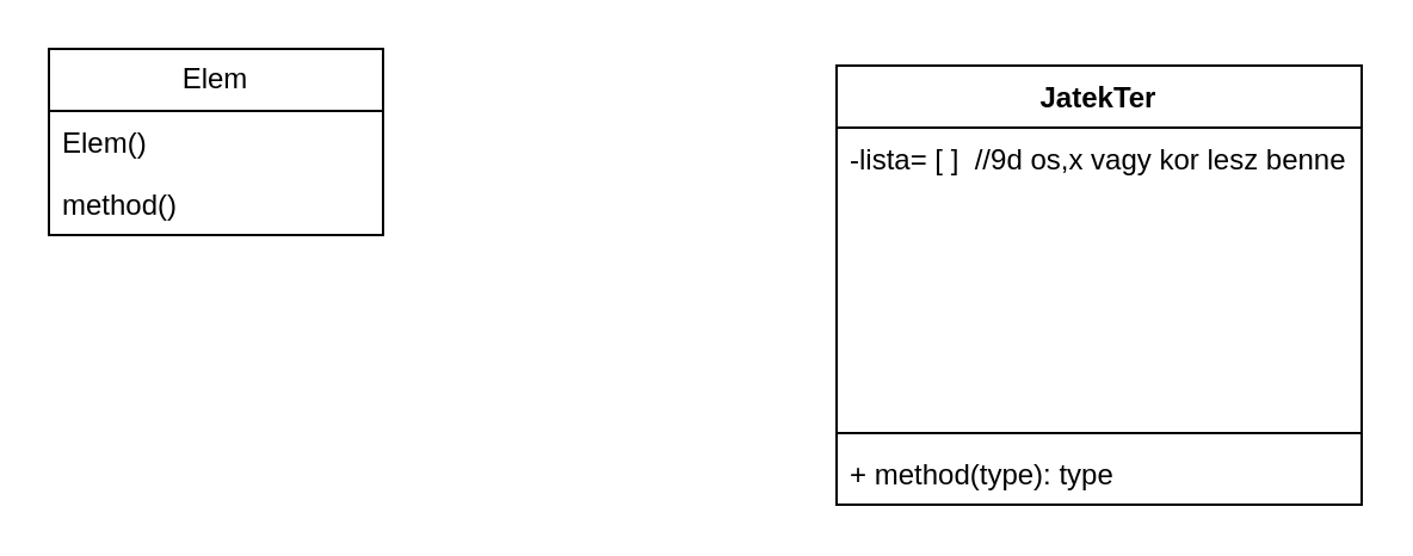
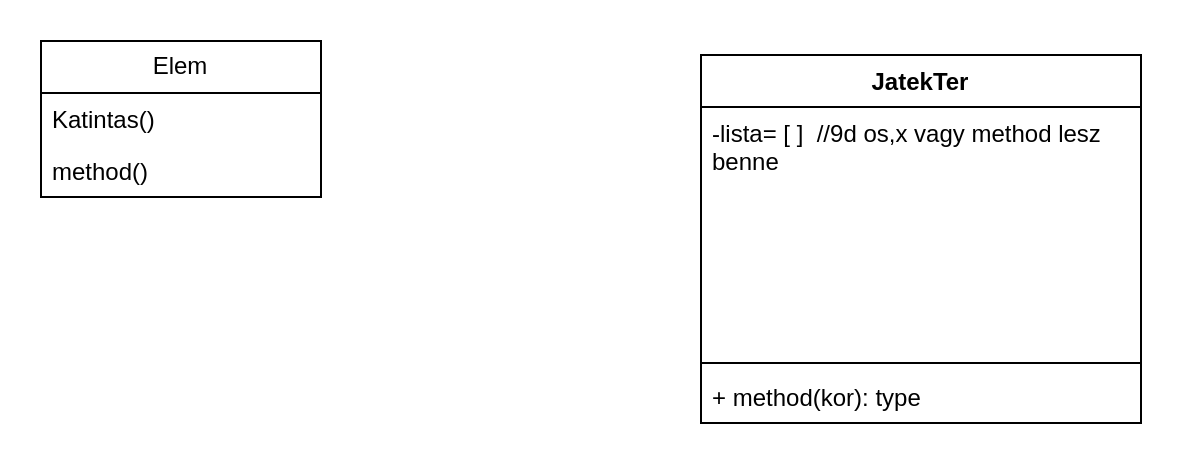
  <mxCell id="0" />
  <mxCell id="1" parent="0" />
  <mxCell id="2" value="Elem" style="swimlane;fontStyle=0;childLayout=stackLayout;horizontal=1;startSize=26;fillColor=none;horizontalStack=0;resizeParent=1;resizeParentMax=0;resizeLast=0;collapsible=1;marginBottom=0;whiteSpace=wrap;html=1;" vertex="1" parent="1"><mxGeometry x="20" y="20" width="140" height="78" as="geometry" /></mxCell>
- <mxCell id="3" value="Elem()" style="text;strokeColor=none;fillColor=none;align=left;verticalAlign=top;spacingLeft=4;spacingRight=4;overflow=hidden;rotatable=0;points=[[0,0.5],[1,0.5]];portConstraint=eastwest;whiteSpace=wrap;html=1;" vertex="1" parent="2"><mxGeometry y="26" width="140" height="26" as="geometry" /></mxCell>
+ <mxCell id="3" value="Katintas()" style="text;strokeColor=none;fillColor=none;align=left;verticalAlign=top;spacingLeft=4;spacingRight=4;overflow=hidden;rotatable=0;points=[[0,0.5],[1,0.5]];portConstraint=eastwest;whiteSpace=wrap;html=1;" vertex="1" parent="2"><mxGeometry y="26" width="140" height="26" as="geometry" /></mxCell>
  <mxCell id="4" value="method()" style="text;strokeColor=none;fillColor=none;align=left;verticalAlign=top;spacingLeft=4;spacingRight=4;overflow=hidden;rotatable=0;points=[[0,0.5],[1,0.5]];portConstraint=eastwest;whiteSpace=wrap;html=1;" vertex="1" parent="2"><mxGeometry y="52" width="140" height="26" as="geometry" /></mxCell>
  <mxCell id="5" value="JatekTer" style="swimlane;fontStyle=1;align=center;verticalAlign=top;childLayout=stackLayout;horizontal=1;startSize=26;horizontalStack=0;resizeParent=1;resizeParentMax=0;resizeLast=0;collapsible=1;marginBottom=0;whiteSpace=wrap;html=1;" vertex="1" parent="1"><mxGeometry x="350" y="27" width="220" height="184" as="geometry" /></mxCell>
- <mxCell id="6" value="-lista= [ ]&amp;nbsp; //9d os,x vagy kor lesz benne&lt;div&gt;&lt;br&gt;&lt;div&gt;&lt;br&gt;&lt;/div&gt;&lt;/div&gt;" style="text;strokeColor=none;fillColor=none;align=left;verticalAlign=top;spacingLeft=4;spacingRight=4;overflow=hidden;rotatable=0;points=[[0,0.5],[1,0.5]];portConstraint=eastwest;whiteSpace=wrap;html=1;" vertex="1" parent="5"><mxGeometry y="26" width="220" height="124" as="geometry" /></mxCell>
+ <mxCell id="6" value="-lista= [ ]&amp;nbsp; //9d os,x vagy method lesz benne&lt;div&gt;&lt;br&gt;&lt;div&gt;&lt;br&gt;&lt;/div&gt;&lt;/div&gt;" style="text;strokeColor=none;fillColor=none;align=left;verticalAlign=top;spacingLeft=4;spacingRight=4;overflow=hidden;rotatable=0;points=[[0,0.5],[1,0.5]];portConstraint=eastwest;whiteSpace=wrap;html=1;" vertex="1" parent="5"><mxGeometry y="26" width="220" height="124" as="geometry" /></mxCell>
  <mxCell id="7" value="" style="line;strokeWidth=1;fillColor=none;align=left;verticalAlign=middle;spacingTop=-1;spacingLeft=3;spacingRight=3;rotatable=0;labelPosition=right;points=[];portConstraint=eastwest;strokeColor=inherit;" vertex="1" parent="5"><mxGeometry y="150" width="220" height="8" as="geometry" /></mxCell>
- <mxCell id="8" value="+ method(type): type" style="text;strokeColor=none;fillColor=none;align=left;verticalAlign=top;spacingLeft=4;spacingRight=4;overflow=hidden;rotatable=0;points=[[0,0.5],[1,0.5]];portConstraint=eastwest;whiteSpace=wrap;html=1;" vertex="1" parent="5"><mxGeometry y="158" width="220" height="26" as="geometry" /></mxCell>
+ <mxCell id="8" value="+ method(kor): type" style="text;strokeColor=none;fillColor=none;align=left;verticalAlign=top;spacingLeft=4;spacingRight=4;overflow=hidden;rotatable=0;points=[[0,0.5],[1,0.5]];portConstraint=eastwest;whiteSpace=wrap;html=1;" vertex="1" parent="5"><mxGeometry y="158" width="220" height="26" as="geometry" /></mxCell>
